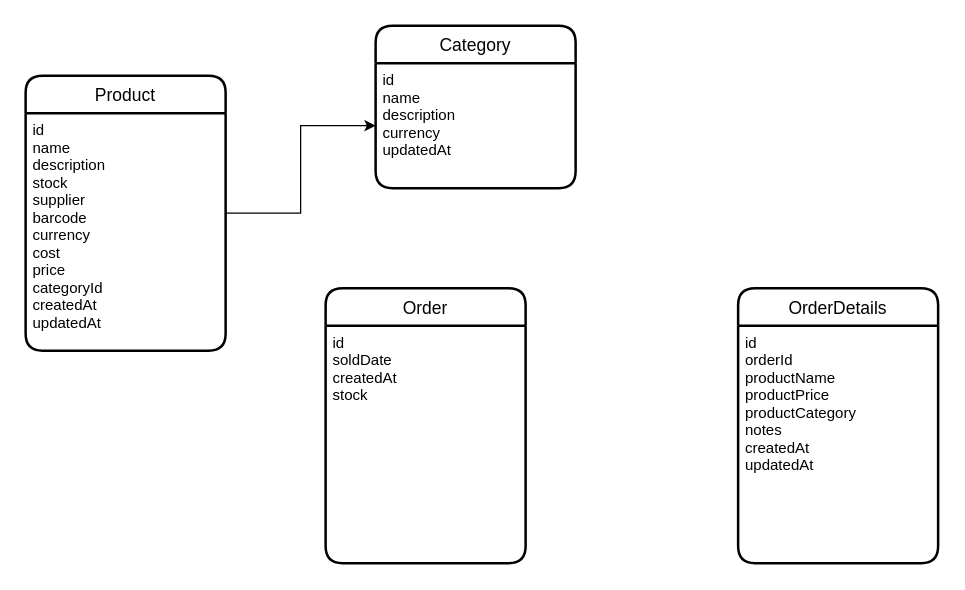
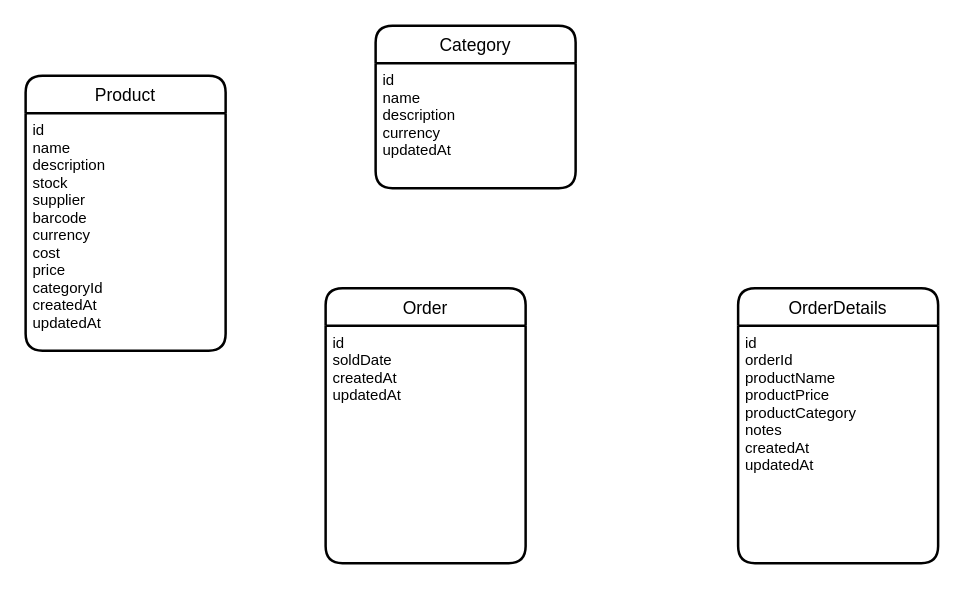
  <mxCell id="0" />
  <mxCell id="1" parent="0" />
- <mxCell id="2" style="edgeStyle=orthogonalEdgeStyle;rounded=0;orthogonalLoop=1;jettySize=auto;html=1;entryX=0;entryY=0.5;entryDx=0;entryDy=0;" edge="1" parent="1" source="3" target="6"><mxGeometry relative="1" as="geometry" /></mxCell>
  <mxCell id="3" value="Product" style="swimlane;childLayout=stackLayout;horizontal=1;startSize=30;horizontalStack=0;rounded=1;fontSize=14;fontStyle=0;strokeWidth=2;resizeParent=0;resizeLast=1;shadow=0;dashed=0;align=center;" parent="1" vertex="1"><mxGeometry x="20" y="60" width="160" height="220" as="geometry" /></mxCell>
  <mxCell id="4" value="id&#10;name    &#10;description&#10;stock&#10;supplier&#10;barcode&#10;currency&#10;cost&#10;price&#10;categoryId&#10;createdAt&#10;updatedAt" style="align=left;strokeColor=none;fillColor=none;spacingLeft=4;fontSize=12;verticalAlign=top;resizable=0;rotatable=0;part=1;" parent="3" vertex="1"><mxGeometry y="30" width="160" height="190" as="geometry" /></mxCell>
  <mxCell id="5" value="Category" style="swimlane;childLayout=stackLayout;horizontal=1;startSize=30;horizontalStack=0;rounded=1;fontSize=14;fontStyle=0;strokeWidth=2;resizeParent=0;resizeLast=1;shadow=0;dashed=0;align=center;" vertex="1" parent="1"><mxGeometry x="300" y="20" width="160" height="130" as="geometry" /></mxCell>
  <mxCell id="6" value="id&#10;name    &#10;description&#10;currency&#10;updatedAt" style="align=left;strokeColor=none;fillColor=none;spacingLeft=4;fontSize=12;verticalAlign=top;resizable=0;rotatable=0;part=1;" vertex="1" parent="5"><mxGeometry y="30" width="160" height="100" as="geometry" /></mxCell>
  <mxCell id="7" value="Order" style="swimlane;childLayout=stackLayout;horizontal=1;startSize=30;horizontalStack=0;rounded=1;fontSize=14;fontStyle=0;strokeWidth=2;resizeParent=0;resizeLast=1;shadow=0;dashed=0;align=center;" vertex="1" parent="1"><mxGeometry x="260" y="230" width="160" height="220" as="geometry" /></mxCell>
- <mxCell id="8" value="id&#10;soldDate&#10;createdAt&#10;stock" style="align=left;strokeColor=none;fillColor=none;spacingLeft=4;fontSize=12;verticalAlign=top;resizable=0;rotatable=0;part=1;" vertex="1" parent="7"><mxGeometry y="30" width="160" height="190" as="geometry" /></mxCell>
+ <mxCell id="8" value="id&#10;soldDate&#10;createdAt&#10;updatedAt" style="align=left;strokeColor=none;fillColor=none;spacingLeft=4;fontSize=12;verticalAlign=top;resizable=0;rotatable=0;part=1;" vertex="1" parent="7"><mxGeometry y="30" width="160" height="190" as="geometry" /></mxCell>
  <mxCell id="9" value="OrderDetails" style="swimlane;childLayout=stackLayout;horizontal=1;startSize=30;horizontalStack=0;rounded=1;fontSize=14;fontStyle=0;strokeWidth=2;resizeParent=0;resizeLast=1;shadow=0;dashed=0;align=center;" vertex="1" parent="1"><mxGeometry x="590" y="230" width="160" height="220" as="geometry" /></mxCell>
  <mxCell id="10" value="id&#10;orderId&#10;productName&#10;productPrice&#10;productCategory&#10;notes&#10;createdAt&#10;updatedAt" style="align=left;strokeColor=none;fillColor=none;spacingLeft=4;fontSize=12;verticalAlign=top;resizable=0;rotatable=0;part=1;" vertex="1" parent="9"><mxGeometry y="30" width="160" height="190" as="geometry" /></mxCell>
